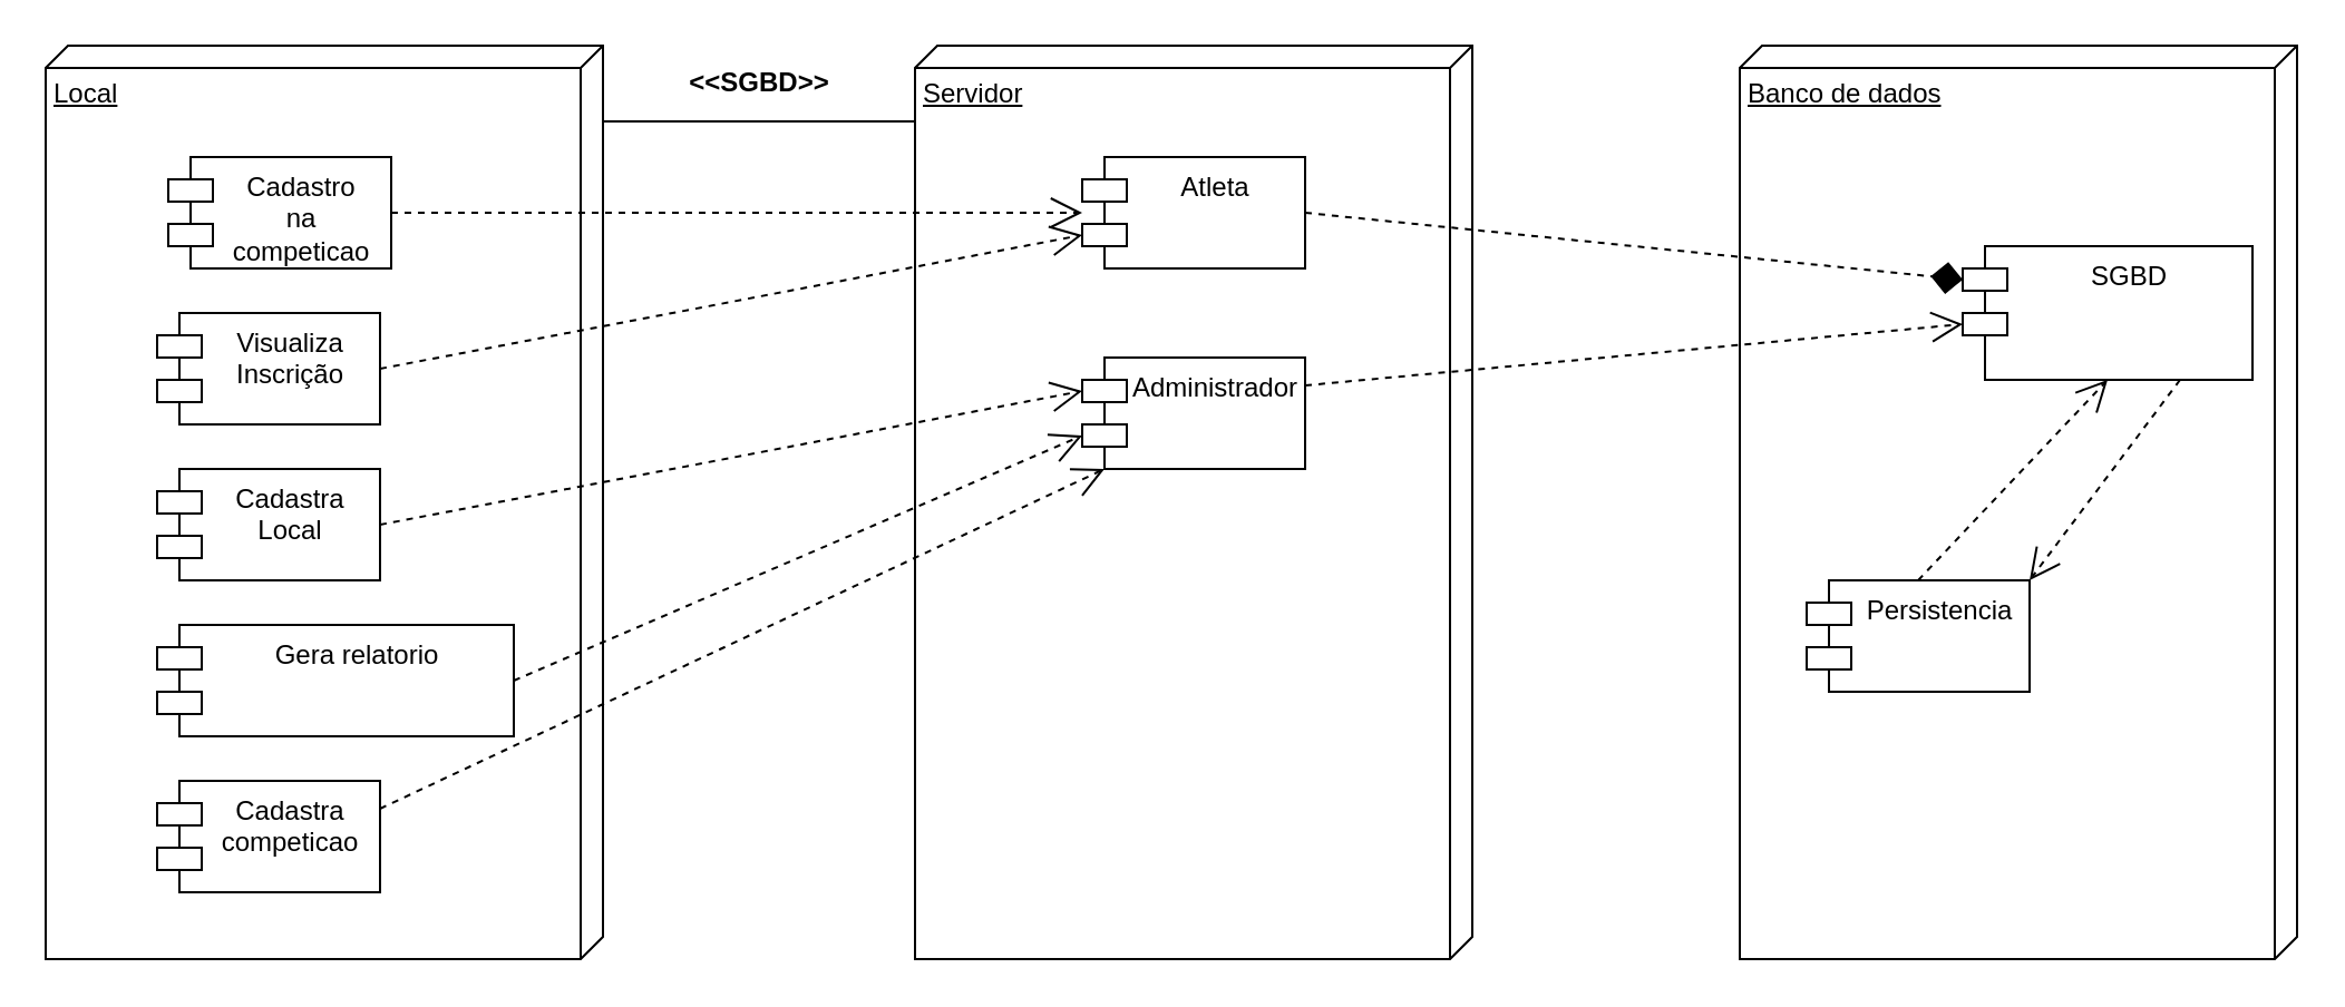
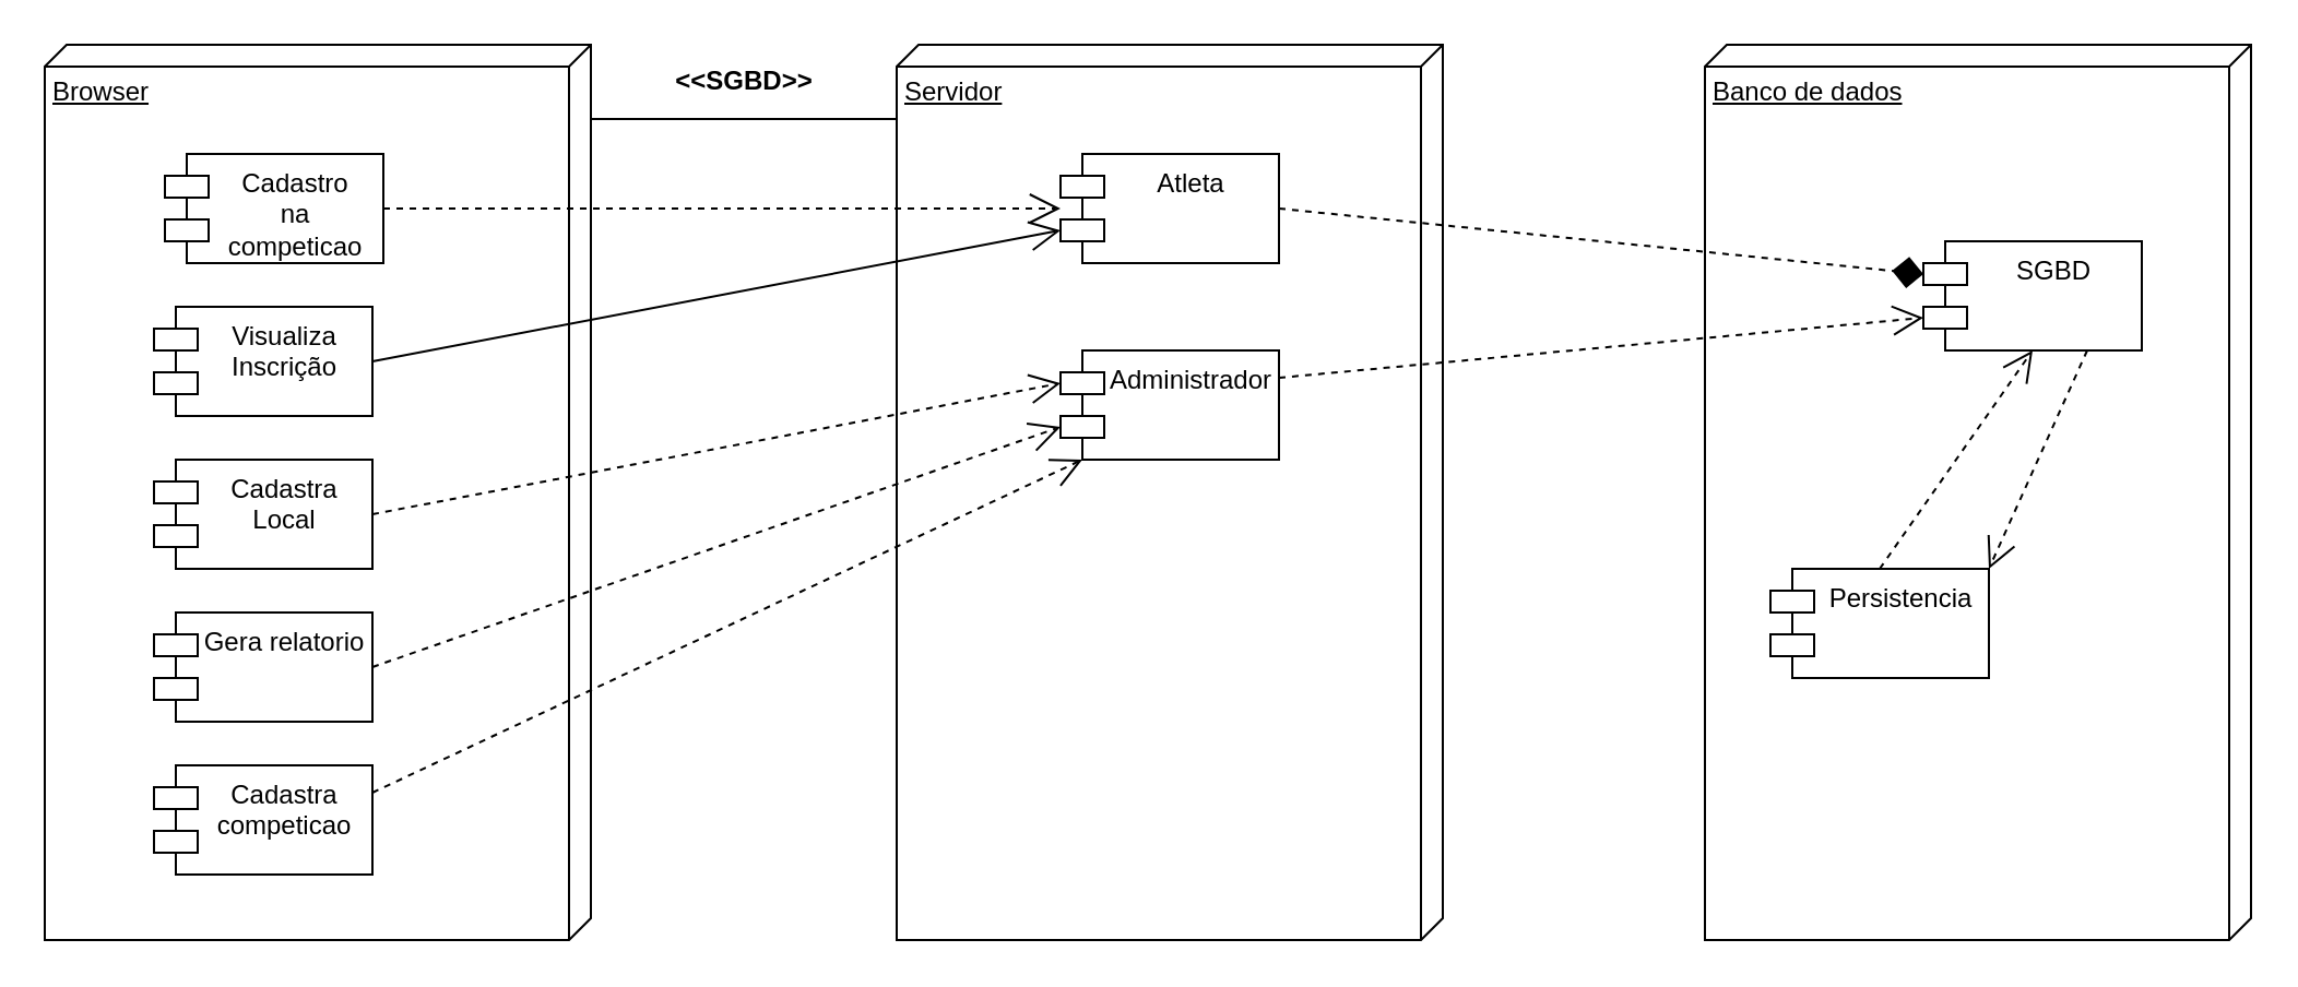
  <mxCell id="0" />
  <mxCell id="1" parent="0" />
- <mxCell id="2" value="Local" style="verticalAlign=top;align=left;spacingTop=8;spacingLeft=2;spacingRight=12;shape=cube;size=10;direction=south;fontStyle=4;html=1;whiteSpace=wrap;" vertex="1" parent="1"><mxGeometry x="20" y="20" width="250" height="410" as="geometry" /></mxCell>
+ <mxCell id="2" value="Browser" style="verticalAlign=top;align=left;spacingTop=8;spacingLeft=2;spacingRight=12;shape=cube;size=10;direction=south;fontStyle=4;html=1;whiteSpace=wrap;" vertex="1" parent="1"><mxGeometry x="20" y="20" width="250" height="410" as="geometry" /></mxCell>
  <mxCell id="3" value="Cadastro&lt;div&gt;na competicao&lt;/div&gt;" style="shape=module;align=left;spacingLeft=20;align=center;verticalAlign=top;whiteSpace=wrap;html=1;" vertex="1" parent="1"><mxGeometry x="75" y="70" width="100" height="50" as="geometry" /></mxCell>
  <mxCell id="4" value="Cadastra Local" style="shape=module;align=left;spacingLeft=20;align=center;verticalAlign=top;whiteSpace=wrap;html=1;" vertex="1" parent="1"><mxGeometry x="70" y="210" width="100" height="50" as="geometry" /></mxCell>
  <mxCell id="5" value="Cadastra competicao" style="shape=module;align=left;spacingLeft=20;align=center;verticalAlign=top;whiteSpace=wrap;html=1;" vertex="1" parent="1"><mxGeometry x="70" y="350" width="100" height="50" as="geometry" /></mxCell>
- <mxCell id="6" value="Gera relatorio" style="shape=module;align=left;spacingLeft=20;align=center;verticalAlign=top;whiteSpace=wrap;html=1;" vertex="1" parent="1"><mxGeometry x="70" y="280" width="160" height="50" as="geometry" /></mxCell>
+ <mxCell id="6" value="Gera relatorio" style="shape=module;align=left;spacingLeft=20;align=center;verticalAlign=top;whiteSpace=wrap;html=1;" vertex="1" parent="1"><mxGeometry x="70" y="280" width="100" height="50" as="geometry" /></mxCell>
  <mxCell id="7" value="Servidor" style="verticalAlign=top;align=left;spacingTop=8;spacingLeft=2;spacingRight=12;shape=cube;size=10;direction=south;fontStyle=4;html=1;whiteSpace=wrap;" vertex="1" parent="1"><mxGeometry x="410" y="20" width="250" height="410" as="geometry" /></mxCell>
  <mxCell id="8" value="" style="line;strokeWidth=1;fillColor=none;align=left;verticalAlign=middle;spacingTop=-1;spacingLeft=3;spacingRight=3;rotatable=0;labelPosition=right;points=[];portConstraint=eastwest;strokeColor=inherit;" vertex="1" parent="1"><mxGeometry x="270" y="50" width="140" height="8" as="geometry" /></mxCell>
  <mxCell id="9" value="&lt;div&gt;&amp;lt;&amp;lt;SGBD&amp;gt;&amp;gt;&lt;/div&gt;" style="text;align=center;fontStyle=1;verticalAlign=middle;spacingLeft=3;spacingRight=3;strokeColor=none;rotatable=0;points=[[0,0.5],[1,0.5]];portConstraint=eastwest;html=1;" vertex="1" parent="1"><mxGeometry x="300" y="24" width="80" height="26" as="geometry" /></mxCell>
  <mxCell id="10" value="Atleta" style="shape=module;align=left;spacingLeft=20;align=center;verticalAlign=top;whiteSpace=wrap;html=1;" vertex="1" parent="1"><mxGeometry x="485" y="70" width="100" height="50" as="geometry" /></mxCell>
- <mxCell id="11" value="" style="endArrow=open;endSize=12;dashed=1;html=1;rounded=0;exitX=1;exitY=0.5;exitDx=0;exitDy=0;entryX=0;entryY=0;entryDx=0;entryDy=35;entryPerimeter=0;" edge="1" parent="1" source="17" target="10"><mxGeometry width="160" relative="1" as="geometry"><mxPoint x="570" y="150" as="sourcePoint" /><mxPoint x="730" y="150" as="targetPoint" /></mxGeometry></mxCell>
+ <mxCell id="11" value="" style="endArrow=open;endSize=12;dashed=0;html=1;rounded=0;exitX=1;exitY=0.5;exitDx=0;exitDy=0;entryX=0;entryY=0;entryDx=0;entryDy=35;entryPerimeter=0;" edge="1" parent="1" source="17" target="10"><mxGeometry width="160" relative="1" as="geometry"><mxPoint x="570" y="150" as="sourcePoint" /><mxPoint x="730" y="150" as="targetPoint" /></mxGeometry></mxCell>
  <mxCell id="12" value="Administrador" style="shape=module;align=left;spacingLeft=20;align=center;verticalAlign=top;whiteSpace=wrap;html=1;" vertex="1" parent="1"><mxGeometry x="485" y="160" width="100" height="50" as="geometry" /></mxCell>
  <mxCell id="13" value="" style="endArrow=open;endSize=12;dashed=1;html=1;rounded=0;exitX=1;exitY=0.5;exitDx=0;exitDy=0;entryX=0;entryY=0;entryDx=0;entryDy=35;entryPerimeter=0;" edge="1" parent="1" source="6" target="12"><mxGeometry width="160" relative="1" as="geometry"><mxPoint x="185" y="303" as="sourcePoint" /><mxPoint x="495" y="115" as="targetPoint" /></mxGeometry></mxCell>
  <mxCell id="14" value="" style="endArrow=open;endSize=12;dashed=1;html=1;rounded=0;exitX=1;exitY=0.5;exitDx=0;exitDy=0;entryX=0;entryY=0;entryDx=0;entryDy=15;entryPerimeter=0;" edge="1" parent="1" source="4" target="12"><mxGeometry width="160" relative="1" as="geometry"><mxPoint x="195" y="313" as="sourcePoint" /><mxPoint x="505" y="125" as="targetPoint" /></mxGeometry></mxCell>
  <mxCell id="15" value="" style="endArrow=open;endSize=12;dashed=1;html=1;rounded=0;exitX=1;exitY=0.5;exitDx=0;exitDy=0;" edge="1" parent="1" source="3" target="10"><mxGeometry width="160" relative="1" as="geometry"><mxPoint x="205" y="323" as="sourcePoint" /><mxPoint x="515" y="135" as="targetPoint" /></mxGeometry></mxCell>
  <mxCell id="16" value="" style="endArrow=open;endSize=12;dashed=1;html=1;rounded=0;exitX=1;exitY=0.25;exitDx=0;exitDy=0;entryX=0;entryY=1;entryDx=10;entryDy=0;entryPerimeter=0;" edge="1" parent="1" source="5" target="12"><mxGeometry width="160" relative="1" as="geometry"><mxPoint x="175" y="293" as="sourcePoint" /><mxPoint x="485" y="105" as="targetPoint" /></mxGeometry></mxCell>
  <mxCell id="17" value="Visualiza&lt;div&gt;Inscrição&lt;/div&gt;" style="shape=module;align=left;spacingLeft=20;align=center;verticalAlign=top;whiteSpace=wrap;html=1;" vertex="1" parent="1"><mxGeometry x="70" y="140" width="100" height="50" as="geometry" /></mxCell>
  <mxCell id="18" value="Banco de dados" style="verticalAlign=top;align=left;spacingTop=8;spacingLeft=2;spacingRight=12;shape=cube;size=10;direction=south;fontStyle=4;html=1;whiteSpace=wrap;" vertex="1" parent="1"><mxGeometry x="780" y="20" width="250" height="410" as="geometry" /></mxCell>
  <mxCell id="19" value="Persistencia" style="shape=module;align=left;spacingLeft=20;align=center;verticalAlign=top;whiteSpace=wrap;html=1;" vertex="1" parent="1"><mxGeometry x="810" y="260" width="100" height="50" as="geometry" /></mxCell>
- <mxCell id="20" value="SGBD" style="shape=module;align=left;spacingLeft=20;align=center;verticalAlign=top;whiteSpace=wrap;html=1;" vertex="1" parent="1"><mxGeometry x="880" y="110" width="130" height="60" as="geometry" /></mxCell>
+ <mxCell id="20" value="SGBD" style="shape=module;align=left;spacingLeft=20;align=center;verticalAlign=top;whiteSpace=wrap;html=1;" vertex="1" parent="1"><mxGeometry x="880" y="110" width="100" height="50" as="geometry" /></mxCell>
  <mxCell id="21" value="" style="endArrow=open;endSize=12;dashed=1;html=1;rounded=0;exitX=1;exitY=0.25;exitDx=0;exitDy=0;entryX=0;entryY=0;entryDx=0;entryDy=35;entryPerimeter=0;" edge="1" parent="1" source="12" target="20"><mxGeometry width="160" relative="1" as="geometry"><mxPoint x="595" y="195" as="sourcePoint" /><mxPoint x="820" y="305" as="targetPoint" /></mxGeometry></mxCell>
  <mxCell id="22" value="" style="endArrow=diamond;endSize=12;dashed=1;html=1;rounded=0;exitX=1;exitY=0.5;exitDx=0;exitDy=0;entryX=0;entryY=0;entryDx=0;entryDy=15;entryPerimeter=0;" edge="1" parent="1" source="10" target="20"><mxGeometry width="160" relative="1" as="geometry"><mxPoint x="605" y="205" as="sourcePoint" /><mxPoint x="830" y="315" as="targetPoint" /></mxGeometry></mxCell>
  <mxCell id="23" value="" style="endArrow=open;endSize=12;dashed=1;html=1;rounded=0;exitX=0.75;exitY=1;exitDx=0;exitDy=0;entryX=1;entryY=0;entryDx=0;entryDy=0;" edge="1" parent="1" source="20" target="19"><mxGeometry width="160" relative="1" as="geometry"><mxPoint x="615" y="215" as="sourcePoint" /><mxPoint x="840" y="325" as="targetPoint" /></mxGeometry></mxCell>
  <mxCell id="24" value="" style="endArrow=open;endSize=12;dashed=1;html=1;rounded=0;exitX=0.5;exitY=0;exitDx=0;exitDy=0;entryX=0.5;entryY=1;entryDx=0;entryDy=0;" edge="1" parent="1" source="19" target="20"><mxGeometry width="160" relative="1" as="geometry"><mxPoint x="625" y="225" as="sourcePoint" /><mxPoint x="850" y="335" as="targetPoint" /></mxGeometry></mxCell>
